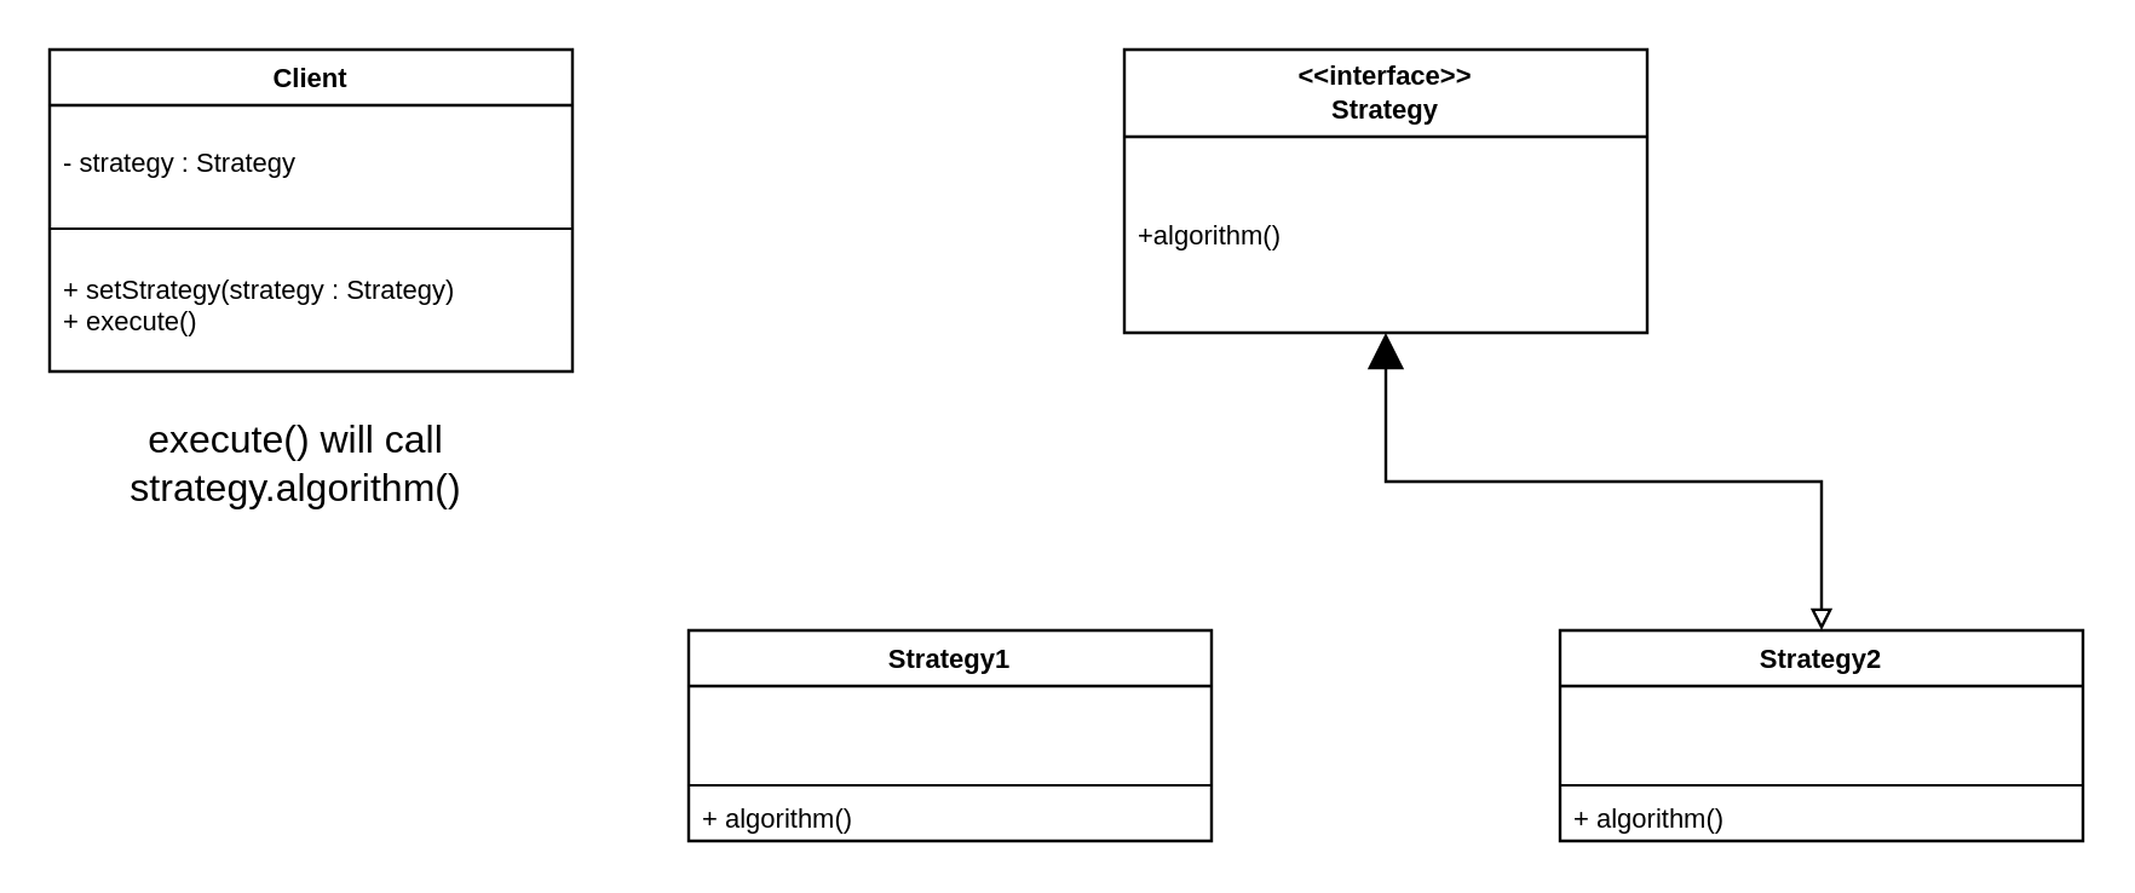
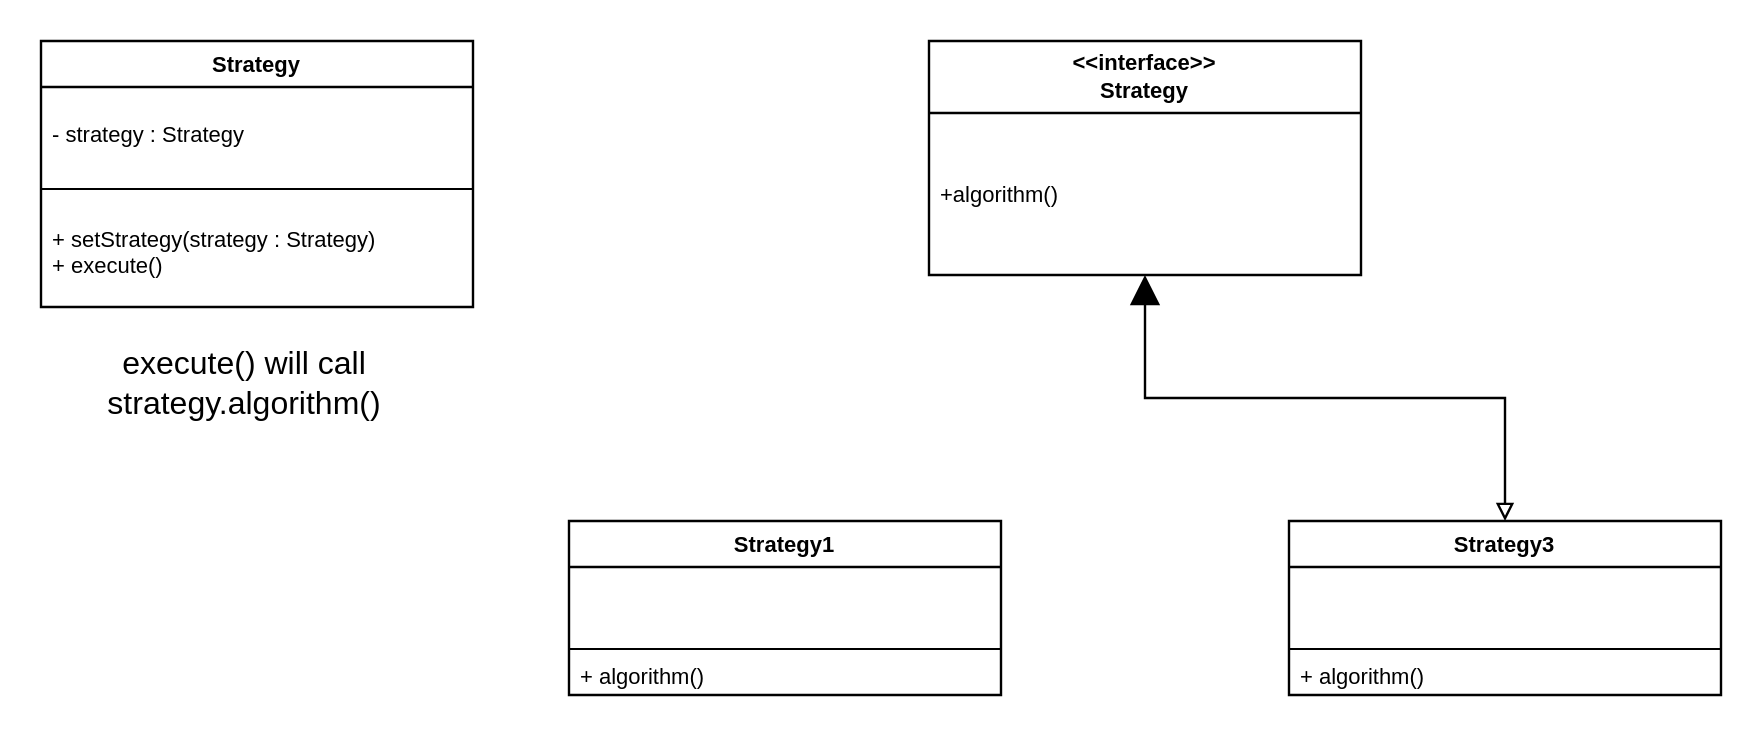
  <mxCell id="0" />
  <mxCell id="1" parent="0" />
- <mxCell id="2" value="Client" style="html=1;whiteSpace=wrap;swimlane;childLayout=stackLayout;horizontal=1;startSize=26;horizontalStack=0;resizeParent=1;resizeParentMax=0;resizeLast=0;collapsible=1;marginBottom=0;swimlaneFillColor=#ffffff;startSize=23;fontSize=11;fontColor=#000000;spacing=0;strokeOpacity=100;strokeWidth=1.2;" vertex="1" parent="1"><mxGeometry x="20" y="20" width="216" height="133" as="geometry" /></mxCell>
+ <mxCell id="2" value="Strategy" style="html=1;whiteSpace=wrap;swimlane;childLayout=stackLayout;horizontal=1;startSize=26;horizontalStack=0;resizeParent=1;resizeParentMax=0;resizeLast=0;collapsible=1;marginBottom=0;swimlaneFillColor=#ffffff;startSize=23;fontSize=11;fontColor=#000000;spacing=0;strokeOpacity=100;strokeWidth=1.2;" vertex="1" parent="1"><mxGeometry x="20" y="20" width="216" height="133" as="geometry" /></mxCell>
  <mxCell id="3" value="- strategy : Strategy" style="part=1;resizeHeight=0;strokeColor=none;fillColor=none;align=left;verticalAlign=middle;spacingLeft=4;spacingRight=4;overflow=hidden;rotatable=0;points=[[0,0.5],[1,0.5]];portConstraint=eastwest;swimlaneFillColor=#ffffff;strokeOpacity=100;fontSize=11;fontColor=#000000;" vertex="1" parent="2"><mxGeometry y="23" width="216" height="47" as="geometry" /></mxCell>
  <mxCell id="4" value="" style="line;strokeWidth=1;fillColor=none;align=left;verticalAlign=middle;spacingTop=-1;spacingLeft=3;spacingRight=3;rotatable=0;labelPosition=right;points=[];portConstraint=eastwest;" vertex="1" parent="2"><mxGeometry y="70" width="216" height="8" as="geometry" /></mxCell>
  <mxCell id="5" value="+ setStrategy(strategy : Strategy)&#10;+ execute() " style="part=1;resizeHeight=0;strokeColor=none;fillColor=none;align=left;verticalAlign=middle;spacingLeft=4;spacingRight=4;overflow=hidden;rotatable=0;points=[[0,0.5],[1,0.5]];portConstraint=eastwest;swimlaneFillColor=#ffffff;strokeOpacity=100;fontSize=11;fontColor=#000000;" vertex="1" parent="2"><mxGeometry y="78" width="216" height="55" as="geometry" /></mxCell>
  <mxCell id="6" value="Strategy1" style="html=1;whiteSpace=wrap;swimlane;childLayout=stackLayout;horizontal=1;startSize=26;horizontalStack=0;resizeParent=1;resizeParentMax=0;resizeLast=0;collapsible=1;marginBottom=0;swimlaneFillColor=#ffffff;startSize=23;fontSize=11;fontColor=#000000;spacing=0;strokeOpacity=100;strokeWidth=1.2;" vertex="1" parent="1"><mxGeometry x="284" y="260" width="216" height="87" as="geometry" /></mxCell>
  <mxCell id="7" value="" style="part=1;resizeHeight=0;strokeColor=none;fillColor=none;align=left;verticalAlign=middle;spacingLeft=4;spacingRight=4;overflow=hidden;rotatable=0;points=[[0,0.5],[1,0.5]];portConstraint=eastwest;swimlaneFillColor=#ffffff;strokeOpacity=100;fontSize=11;" vertex="1" parent="6"><mxGeometry y="23" width="216" height="37" as="geometry" /></mxCell>
  <mxCell id="8" value="" style="line;strokeWidth=1;fillColor=none;align=left;verticalAlign=middle;spacingTop=-1;spacingLeft=3;spacingRight=3;rotatable=0;labelPosition=right;points=[];portConstraint=eastwest;" vertex="1" parent="6"><mxGeometry y="60" width="216" height="8" as="geometry" /></mxCell>
  <mxCell id="9" value="+ algorithm()" style="part=1;resizeHeight=0;strokeColor=none;fillColor=none;align=left;verticalAlign=middle;spacingLeft=4;spacingRight=4;overflow=hidden;rotatable=0;points=[[0,0.5],[1,0.5]];portConstraint=eastwest;swimlaneFillColor=#ffffff;strokeOpacity=100;fontSize=11;fontColor=#000000;" vertex="1" parent="6"><mxGeometry y="68" width="216" height="19" as="geometry" /></mxCell>
- <mxCell id="10" value="Strategy2" style="html=1;whiteSpace=wrap;swimlane;childLayout=stackLayout;horizontal=1;startSize=26;horizontalStack=0;resizeParent=1;resizeParentMax=0;resizeLast=0;collapsible=1;marginBottom=0;swimlaneFillColor=#ffffff;startSize=23;fontSize=11;fontColor=#000000;spacing=0;strokeOpacity=100;strokeWidth=1.2;" vertex="1" parent="1"><mxGeometry x="644" y="260" width="216" height="87" as="geometry" /></mxCell>
+ <mxCell id="10" value="Strategy3" style="html=1;whiteSpace=wrap;swimlane;childLayout=stackLayout;horizontal=1;startSize=26;horizontalStack=0;resizeParent=1;resizeParentMax=0;resizeLast=0;collapsible=1;marginBottom=0;swimlaneFillColor=#ffffff;startSize=23;fontSize=11;fontColor=#000000;spacing=0;strokeOpacity=100;strokeWidth=1.2;" vertex="1" parent="1"><mxGeometry x="644" y="260" width="216" height="87" as="geometry" /></mxCell>
  <mxCell id="11" value="" style="part=1;resizeHeight=0;strokeColor=none;fillColor=none;align=left;verticalAlign=middle;spacingLeft=4;spacingRight=4;overflow=hidden;rotatable=0;points=[[0,0.5],[1,0.5]];portConstraint=eastwest;swimlaneFillColor=#ffffff;strokeOpacity=100;fontSize=11;" vertex="1" parent="10"><mxGeometry y="23" width="216" height="37" as="geometry" /></mxCell>
  <mxCell id="12" value="" style="line;strokeWidth=1;fillColor=none;align=left;verticalAlign=middle;spacingTop=-1;spacingLeft=3;spacingRight=3;rotatable=0;labelPosition=right;points=[];portConstraint=eastwest;" vertex="1" parent="10"><mxGeometry y="60" width="216" height="8" as="geometry" /></mxCell>
  <mxCell id="13" value="+ algorithm()" style="part=1;resizeHeight=0;strokeColor=none;fillColor=none;align=left;verticalAlign=middle;spacingLeft=4;spacingRight=4;overflow=hidden;rotatable=0;points=[[0,0.5],[1,0.5]];portConstraint=eastwest;swimlaneFillColor=#ffffff;strokeOpacity=100;fontSize=11;fontColor=#000000;" vertex="1" parent="10"><mxGeometry y="68" width="216" height="19" as="geometry" /></mxCell>
  <mxCell id="14" value="&amp;lt;&amp;lt;interface&amp;gt;&amp;gt;&#10;Strategy" style="html=1;whiteSpace=wrap;swimlane;childLayout=stackLayout;horizontal=1;startSize=26;horizontalStack=0;resizeParent=1;resizeParentMax=0;resizeLast=0;collapsible=1;marginBottom=0;swimlaneFillColor=#ffffff;startSize=36;fontSize=11;fontStyle=1;spacing=0;strokeOpacity=100;strokeWidth=1.2;" vertex="1" parent="1"><mxGeometry x="464" y="20" width="216" height="117" as="geometry" /></mxCell>
  <mxCell id="15" value="+algorithm()" style="part=1;resizeHeight=0;strokeColor=none;fillColor=none;align=left;verticalAlign=middle;spacingLeft=4;spacingRight=4;overflow=hidden;rotatable=0;points=[[0,0.5],[1,0.5]];portConstraint=eastwest;swimlaneFillColor=#ffffff;strokeOpacity=100;fontSize=11;fontColor=#000000;" vertex="1" parent="14"><mxGeometry y="36" width="216" height="81" as="geometry" /></mxCell>
  <mxCell id="16" value="" style="html=1;jettySize=18;fontSize=11;strokeWidth=1.2;rounded=1;arcSize=0;edgeStyle=orthogonalEdgeStyle;startArrow=block;endFill=0;startSize=12;endArrow=block;exitX=0.5;exitY=1.004;exitPerimeter=1;entryX=0.5;entryY=-0.006;entryPerimeter=1;" edge="1" parent="1" source="14" target="10"><mxGeometry width="100" height="100" relative="1" as="geometry" /></mxCell>
  <mxCell id="17" value="execute() will call strategy.algorithm()" style="html=1;whiteSpace=wrap;;fontSize=16;fontColor=#000000;spacing=5;strokeOpacity=0;fillOpacity=0;fillColor=#ffffff;strokeWidth=1.2;" vertex="1" parent="1"><mxGeometry x="20" y="168" width="204" height="45" as="geometry" /></mxCell>
